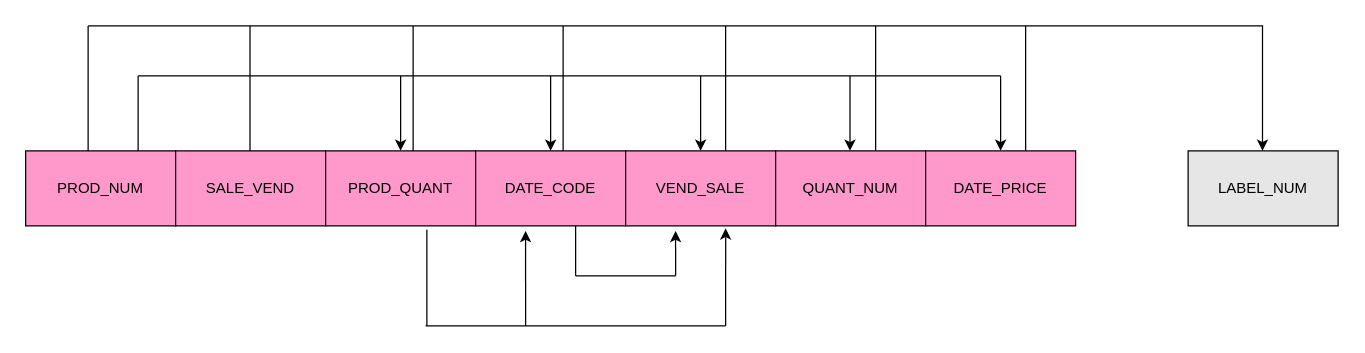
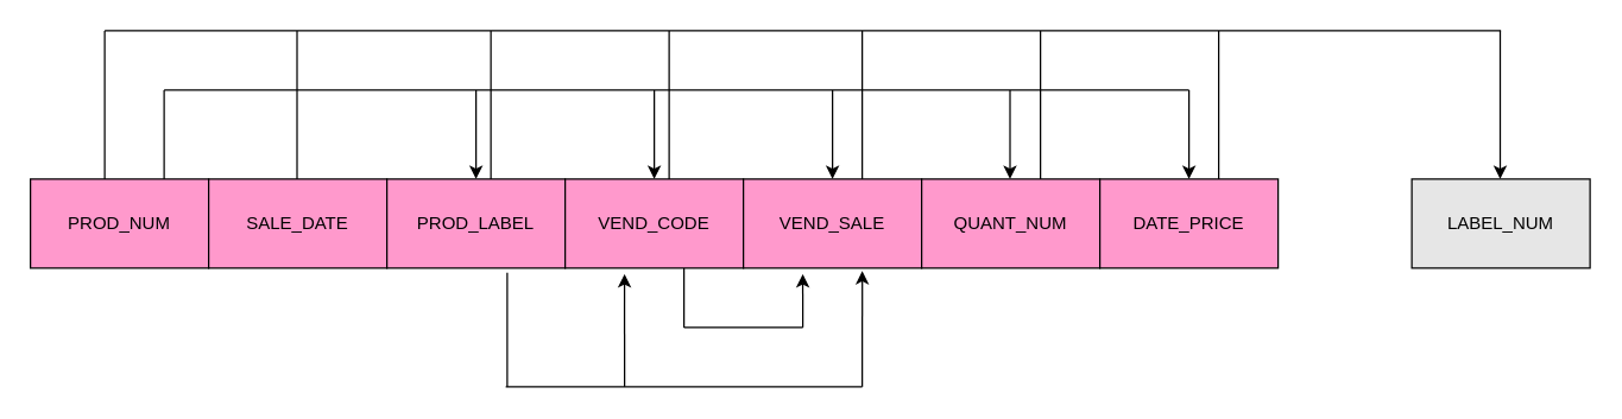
  <mxCell id="0" />
  <mxCell id="1" parent="0" />
  <mxCell id="2" value="PROD_NUM" style="rounded=0;whiteSpace=wrap;html=1;fillColor=#FF99CC;" parent="1" vertex="1"><mxGeometry x="20" y="120" width="120" height="60" as="geometry" /></mxCell>
- <mxCell id="3" value="SALE_VEND" style="rounded=0;whiteSpace=wrap;html=1;fillColor=#FF99CC;" parent="1" vertex="1"><mxGeometry x="140" y="120" width="120" height="60" as="geometry" /></mxCell>
- <mxCell id="4" value="PROD_QUANT" style="rounded=0;whiteSpace=wrap;html=1;fillColor=#FF99CC;" parent="1" vertex="1"><mxGeometry x="260" y="120" width="120" height="60" as="geometry" /></mxCell>
- <mxCell id="5" value="DATE_CODE" style="rounded=0;whiteSpace=wrap;html=1;fillColor=#FF99CC;" parent="1" vertex="1"><mxGeometry x="380" y="120" width="120" height="60" as="geometry" /></mxCell>
+ <mxCell id="3" value="SALE_DATE" style="rounded=0;whiteSpace=wrap;html=1;fillColor=#FF99CC;" parent="1" vertex="1"><mxGeometry x="140" y="120" width="120" height="60" as="geometry" /></mxCell>
+ <mxCell id="4" value="PROD_LABEL" style="rounded=0;whiteSpace=wrap;html=1;fillColor=#FF99CC;" parent="1" vertex="1"><mxGeometry x="260" y="120" width="120" height="60" as="geometry" /></mxCell>
+ <mxCell id="5" value="VEND_CODE" style="rounded=0;whiteSpace=wrap;html=1;fillColor=#FF99CC;" parent="1" vertex="1"><mxGeometry x="380" y="120" width="120" height="60" as="geometry" /></mxCell>
  <mxCell id="6" value="VEND_SALE" style="rounded=0;whiteSpace=wrap;html=1;fillColor=#FF99CC;" parent="1" vertex="1"><mxGeometry x="500" y="120" width="120" height="60" as="geometry" /></mxCell>
  <mxCell id="7" value="LABEL_NUM" style="rounded=0;whiteSpace=wrap;html=1;fillColor=#E6E6E6;" parent="1" vertex="1"><mxGeometry x="950" y="120" width="120" height="60" as="geometry" /></mxCell>
  <mxCell id="8" value="QUANT_NUM" style="rounded=0;whiteSpace=wrap;html=1;fillColor=#FF99CC;" parent="1" vertex="1"><mxGeometry x="620" y="120" width="120" height="60" as="geometry" /></mxCell>
  <mxCell id="9" value="DATE_PRICE" style="rounded=0;whiteSpace=wrap;html=1;fillColor=#FF99CC;" parent="1" vertex="1"><mxGeometry x="740" y="120" width="120" height="60" as="geometry" /></mxCell>
  <mxCell id="10" value="" style="endArrow=classic;html=1;rounded=0;entryX=0.5;entryY=0;entryDx=0;entryDy=0;" parent="1" target="4" edge="1"><mxGeometry width="50" height="50" relative="1" as="geometry"><mxPoint x="320" y="60" as="sourcePoint" /><mxPoint x="340" y="100" as="targetPoint" /></mxGeometry></mxCell>
  <mxCell id="11" value="" style="endArrow=classic;html=1;rounded=0;entryX=0.5;entryY=0;entryDx=0;entryDy=0;" parent="1" target="5" edge="1"><mxGeometry width="50" height="50" relative="1" as="geometry"><mxPoint x="440" y="60" as="sourcePoint" /><mxPoint x="330" y="130" as="targetPoint" /></mxGeometry></mxCell>
  <mxCell id="12" value="" style="endArrow=classic;html=1;rounded=0;entryX=0.5;entryY=0;entryDx=0;entryDy=0;" parent="1" target="6" edge="1"><mxGeometry width="50" height="50" relative="1" as="geometry"><mxPoint x="560" y="60" as="sourcePoint" /><mxPoint x="340" y="140" as="targetPoint" /></mxGeometry></mxCell>
  <mxCell id="13" value="" style="endArrow=classic;html=1;rounded=0;entryX=0.5;entryY=0;entryDx=0;entryDy=0;" parent="1" edge="1"><mxGeometry width="50" height="50" relative="1" as="geometry"><mxPoint x="679.5" y="60" as="sourcePoint" /><mxPoint x="679.5" y="120" as="targetPoint" /></mxGeometry></mxCell>
  <mxCell id="14" value="" style="endArrow=classic;html=1;rounded=0;entryX=0.5;entryY=0;entryDx=0;entryDy=0;" parent="1" target="9" edge="1"><mxGeometry width="50" height="50" relative="1" as="geometry"><mxPoint x="800" y="60" as="sourcePoint" /><mxPoint x="360" y="160" as="targetPoint" /></mxGeometry></mxCell>
  <mxCell id="15" value="" style="endArrow=none;html=1;rounded=0;" parent="1" edge="1"><mxGeometry width="50" height="50" relative="1" as="geometry"><mxPoint x="800" y="60" as="sourcePoint" /><mxPoint x="110" y="60" as="targetPoint" /></mxGeometry></mxCell>
  <mxCell id="16" value="" style="endArrow=none;html=1;rounded=0;exitX=0.75;exitY=0;exitDx=0;exitDy=0;" parent="1" source="2" edge="1"><mxGeometry width="50" height="50" relative="1" as="geometry"><mxPoint x="300" y="150" as="sourcePoint" /><mxPoint x="110" y="60" as="targetPoint" /></mxGeometry></mxCell>
  <mxCell id="17" value="" style="endArrow=none;html=1;rounded=0;" parent="1" edge="1"><mxGeometry width="50" height="50" relative="1" as="geometry"><mxPoint x="1010" y="20" as="sourcePoint" /><mxPoint x="70" y="20" as="targetPoint" /></mxGeometry></mxCell>
  <mxCell id="18" value="" style="endArrow=classic;html=1;rounded=0;entryX=0.75;entryY=0;entryDx=0;entryDy=0;" parent="1" edge="1"><mxGeometry width="50" height="50" relative="1" as="geometry"><mxPoint x="1009.5" y="20" as="sourcePoint" /><mxPoint x="1009.5" y="120" as="targetPoint" /></mxGeometry></mxCell>
  <mxCell id="19" value="" style="endArrow=none;html=1;rounded=0;" parent="1" edge="1"><mxGeometry width="50" height="50" relative="1" as="geometry"><mxPoint x="460" y="220" as="sourcePoint" /><mxPoint x="460" y="180" as="targetPoint" /></mxGeometry></mxCell>
  <mxCell id="20" value="" style="endArrow=none;html=1;rounded=0;" parent="1" edge="1"><mxGeometry width="50" height="50" relative="1" as="geometry"><mxPoint x="540" y="220" as="sourcePoint" /><mxPoint x="460" y="220" as="targetPoint" /></mxGeometry></mxCell>
  <mxCell id="21" value="" style="endArrow=classic;html=1;rounded=0;entryX=0.333;entryY=1.067;entryDx=0;entryDy=0;entryPerimeter=0;" parent="1" target="6" edge="1"><mxGeometry width="50" height="50" relative="1" as="geometry"><mxPoint x="540" y="220" as="sourcePoint" /><mxPoint x="450" y="260" as="targetPoint" /></mxGeometry></mxCell>
  <mxCell id="22" value="" style="endArrow=none;html=1;rounded=0;entryX=0.675;entryY=1.05;entryDx=0;entryDy=0;entryPerimeter=0;" parent="1" target="4" edge="1"><mxGeometry width="50" height="50" relative="1" as="geometry"><mxPoint x="341" y="260" as="sourcePoint" /><mxPoint x="340" y="190" as="targetPoint" /></mxGeometry></mxCell>
  <mxCell id="23" value="" style="endArrow=none;html=1;rounded=0;" parent="1" edge="1"><mxGeometry width="50" height="50" relative="1" as="geometry"><mxPoint x="340" y="260" as="sourcePoint" /><mxPoint x="580" y="260" as="targetPoint" /></mxGeometry></mxCell>
  <mxCell id="24" value="" style="endArrow=classic;html=1;rounded=0;entryX=0.333;entryY=1.067;entryDx=0;entryDy=0;entryPerimeter=0;" parent="1" target="5" edge="1"><mxGeometry width="50" height="50" relative="1" as="geometry"><mxPoint x="420" y="260" as="sourcePoint" /><mxPoint x="450" y="260" as="targetPoint" /></mxGeometry></mxCell>
  <mxCell id="25" value="" style="endArrow=classic;html=1;rounded=0;entryX=0.667;entryY=1.033;entryDx=0;entryDy=0;entryPerimeter=0;" parent="1" target="6" edge="1"><mxGeometry width="50" height="50" relative="1" as="geometry"><mxPoint x="580" y="260" as="sourcePoint" /><mxPoint x="450" y="260" as="targetPoint" /></mxGeometry></mxCell>
  <mxCell id="26" value="" style="endArrow=none;html=1;rounded=0;exitX=0.75;exitY=0;exitDx=0;exitDy=0;" edge="1" parent="1"><mxGeometry width="50" height="50" relative="1" as="geometry"><mxPoint x="70" y="120" as="sourcePoint" /><mxPoint x="70" y="20" as="targetPoint" /></mxGeometry></mxCell>
  <mxCell id="27" value="" style="endArrow=none;html=1;rounded=0;exitX=0.75;exitY=0;exitDx=0;exitDy=0;" edge="1" parent="1"><mxGeometry width="50" height="50" relative="1" as="geometry"><mxPoint x="450" y="120" as="sourcePoint" /><mxPoint x="450" y="20" as="targetPoint" /></mxGeometry></mxCell>
  <mxCell id="28" value="" style="endArrow=none;html=1;rounded=0;exitX=0.75;exitY=0;exitDx=0;exitDy=0;" edge="1" parent="1"><mxGeometry width="50" height="50" relative="1" as="geometry"><mxPoint x="330" y="120" as="sourcePoint" /><mxPoint x="330" y="20" as="targetPoint" /></mxGeometry></mxCell>
  <mxCell id="29" value="" style="endArrow=none;html=1;rounded=0;exitX=0.75;exitY=0;exitDx=0;exitDy=0;" edge="1" parent="1"><mxGeometry width="50" height="50" relative="1" as="geometry"><mxPoint x="199.5" y="120" as="sourcePoint" /><mxPoint x="199.5" y="20" as="targetPoint" /></mxGeometry></mxCell>
  <mxCell id="30" value="" style="endArrow=none;html=1;rounded=0;exitX=0.75;exitY=0;exitDx=0;exitDy=0;" edge="1" parent="1"><mxGeometry width="50" height="50" relative="1" as="geometry"><mxPoint x="580" y="120" as="sourcePoint" /><mxPoint x="580" y="20" as="targetPoint" /></mxGeometry></mxCell>
  <mxCell id="31" value="" style="endArrow=none;html=1;rounded=0;exitX=0.75;exitY=0;exitDx=0;exitDy=0;" edge="1" parent="1"><mxGeometry width="50" height="50" relative="1" as="geometry"><mxPoint x="820" y="120" as="sourcePoint" /><mxPoint x="820" y="20" as="targetPoint" /></mxGeometry></mxCell>
  <mxCell id="32" value="" style="endArrow=none;html=1;rounded=0;exitX=0.75;exitY=0;exitDx=0;exitDy=0;" edge="1" parent="1"><mxGeometry width="50" height="50" relative="1" as="geometry"><mxPoint x="700" y="120" as="sourcePoint" /><mxPoint x="700" y="20" as="targetPoint" /></mxGeometry></mxCell>
